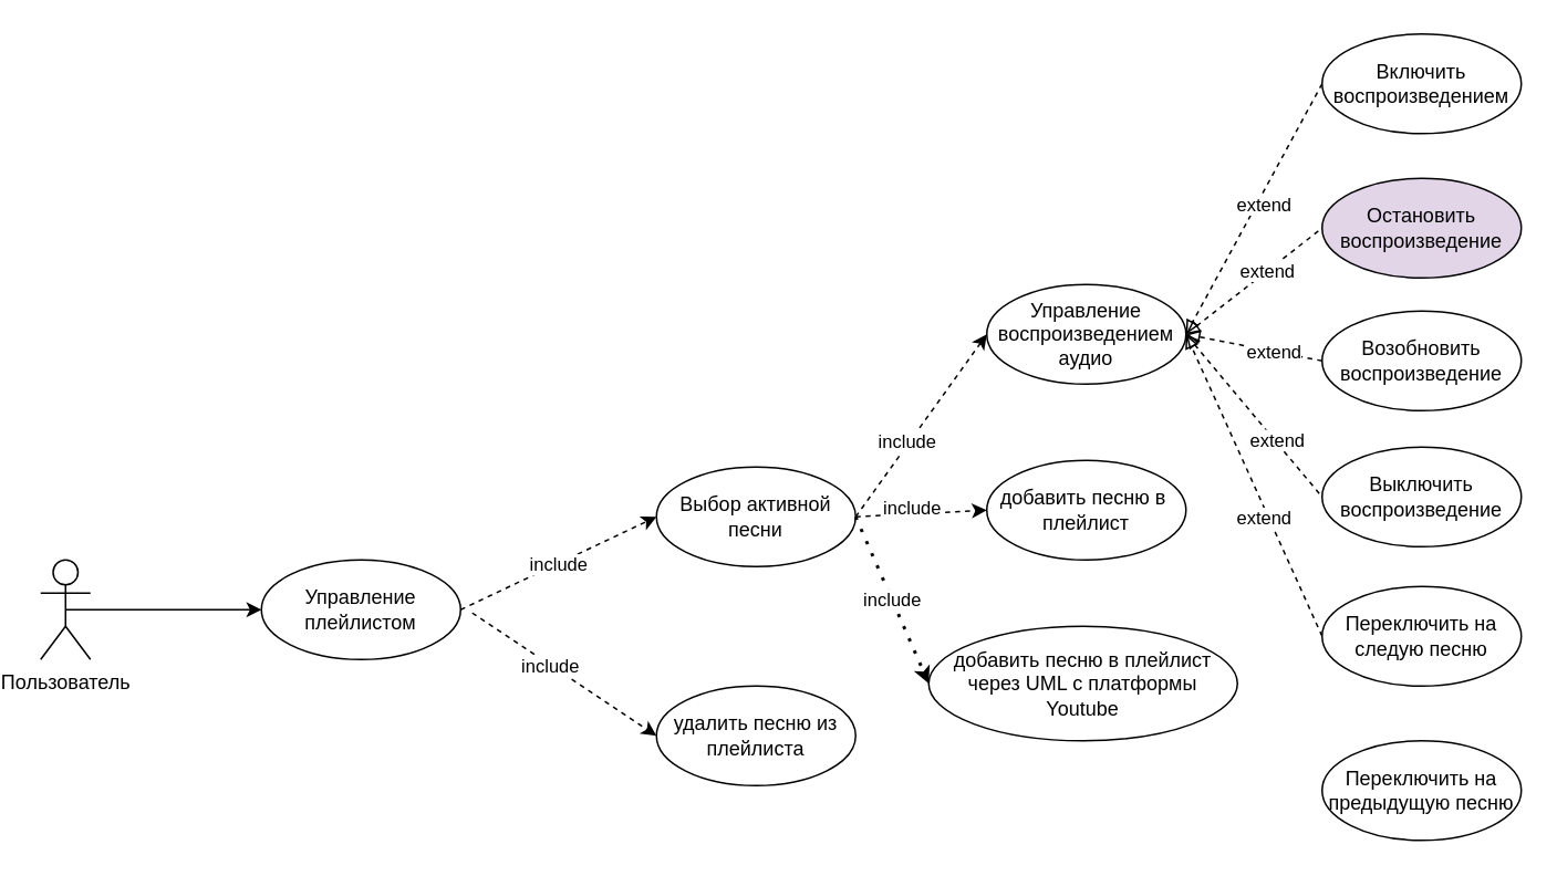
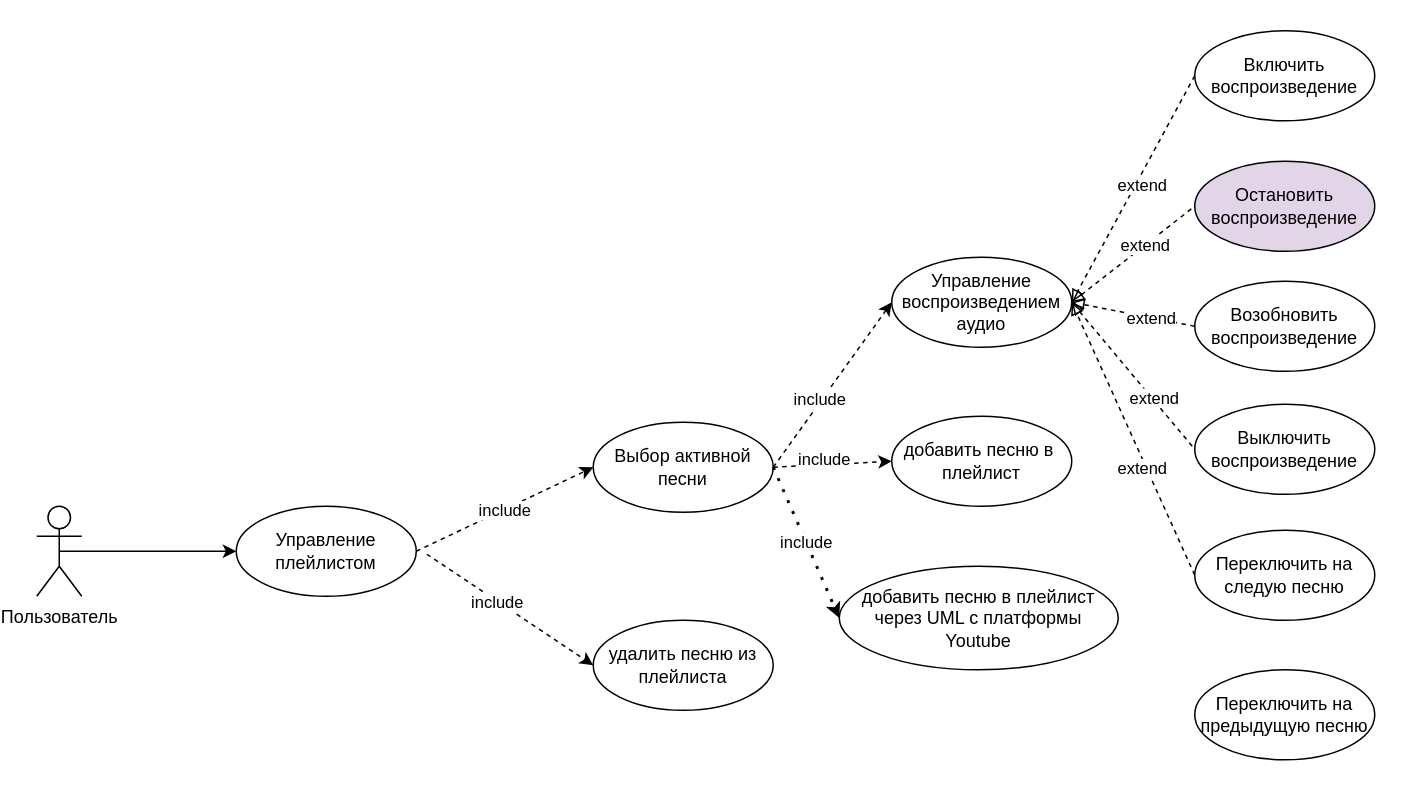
  <mxCell id="0" />
  <mxCell id="1" parent="0" />
  <mxCell id="2" style="rounded=0;orthogonalLoop=1;jettySize=auto;html=1;exitX=0.5;exitY=0.5;exitDx=0;exitDy=0;exitPerimeter=0;entryX=0;entryY=0.5;entryDx=0;entryDy=0;endArrow=classic;endFill=1;" edge="1" parent="1" source="3" target="4"><mxGeometry relative="1" as="geometry" /></mxCell>
  <mxCell id="3" value="Пользователь" style="shape=umlActor;verticalLabelPosition=bottom;verticalAlign=top;html=1;outlineConnect=0;" vertex="1" parent="1"><mxGeometry x="20" y="337" width="30" height="60" as="geometry" /></mxCell>
  <mxCell id="4" value="Управление плейлистом" style="ellipse;whiteSpace=wrap;html=1;" vertex="1" parent="1"><mxGeometry x="153" y="337" width="120" height="60" as="geometry" /></mxCell>
  <mxCell id="5" style="rounded=0;orthogonalLoop=1;jettySize=auto;html=1;exitX=0;exitY=0.5;exitDx=0;exitDy=0;dashed=1;endArrow=block;endFill=0;entryX=1;entryY=0.5;entryDx=0;entryDy=0;" edge="1" parent="1" source="12" target="11"><mxGeometry relative="1" as="geometry"><mxPoint x="940" y="227" as="targetPoint" /></mxGeometry></mxCell>
  <mxCell id="6" value="extend" style="edgeLabel;html=1;align=center;verticalAlign=middle;resizable=0;points=[];" vertex="1" connectable="0" parent="5"><mxGeometry x="-0.059" y="4" relative="1" as="geometry"><mxPoint y="-1" as="offset" /></mxGeometry></mxCell>
  <mxCell id="7" style="rounded=0;orthogonalLoop=1;jettySize=auto;html=1;exitX=1;exitY=0.5;exitDx=0;exitDy=0;entryX=0;entryY=0.5;entryDx=0;entryDy=0;dashed=1;endArrow=none;endFill=0;startArrow=block;startFill=0;" edge="1" parent="1" source="11" target="14"><mxGeometry relative="1" as="geometry" /></mxCell>
  <mxCell id="8" value="extend" style="edgeLabel;html=1;align=center;verticalAlign=middle;resizable=0;points=[];" vertex="1" connectable="0" parent="7"><mxGeometry x="0.188" y="1" relative="1" as="geometry"><mxPoint as="offset" /></mxGeometry></mxCell>
  <mxCell id="9" style="rounded=0;orthogonalLoop=1;jettySize=auto;html=1;exitX=1;exitY=0.5;exitDx=0;exitDy=0;entryX=0;entryY=0.5;entryDx=0;entryDy=0;dashed=1;startArrow=block;startFill=0;endArrow=none;endFill=0;" edge="1" parent="1" source="11" target="13"><mxGeometry relative="1" as="geometry" /></mxCell>
  <mxCell id="10" value="extend" style="edgeLabel;html=1;align=center;verticalAlign=middle;resizable=0;points=[];" vertex="1" connectable="0" parent="9"><mxGeometry x="0.302" relative="1" as="geometry"><mxPoint x="1" as="offset" /></mxGeometry></mxCell>
  <mxCell id="11" value="Управление воспроизведением аудио" style="ellipse;whiteSpace=wrap;html=1;" vertex="1" parent="1"><mxGeometry x="590" y="171" width="120" height="60" as="geometry" /></mxCell>
- <mxCell id="12" value="Включить воспроизведением" style="ellipse;whiteSpace=wrap;html=1;" vertex="1" parent="1"><mxGeometry x="792" y="20" width="120" height="60" as="geometry" /></mxCell>
+ <mxCell id="12" value="Включить воспроизведение" style="ellipse;whiteSpace=wrap;html=1;" vertex="1" parent="1"><mxGeometry x="792" y="20" width="120" height="60" as="geometry" /></mxCell>
  <mxCell id="13" value="Выключить воспроизведение" style="ellipse;whiteSpace=wrap;html=1;" vertex="1" parent="1"><mxGeometry x="792" y="269" width="120" height="60" as="geometry" /></mxCell>
  <mxCell id="14" value="Остановить воспроизведение" style="ellipse;whiteSpace=wrap;html=1;fillColor=#e1d5e7;" vertex="1" parent="1"><mxGeometry x="792" y="107" width="120" height="60" as="geometry" /></mxCell>
  <mxCell id="15" value="Переключить на предыдущую песню" style="ellipse;whiteSpace=wrap;html=1;" vertex="1" parent="1"><mxGeometry x="792" y="446" width="120" height="60" as="geometry" /></mxCell>
  <mxCell id="16" style="rounded=0;orthogonalLoop=1;jettySize=auto;html=1;exitX=1;exitY=0.5;exitDx=0;exitDy=0;entryX=0;entryY=0.5;entryDx=0;entryDy=0;dashed=1;" edge="1" parent="1" source="4" target="24"><mxGeometry relative="1" as="geometry"><mxPoint x="472" y="367" as="sourcePoint" /></mxGeometry></mxCell>
  <mxCell id="17" value="include" style="edgeLabel;html=1;align=center;verticalAlign=middle;resizable=0;points=[];" vertex="1" connectable="0" parent="16"><mxGeometry relative="1" as="geometry"><mxPoint as="offset" /></mxGeometry></mxCell>
  <mxCell id="18" style="rounded=0;orthogonalLoop=1;jettySize=auto;html=1;entryX=0;entryY=0.5;entryDx=0;entryDy=0;dashed=1;startArrow=none;startFill=0;endArrow=classic;endFill=1;" edge="1" parent="1" target="26"><mxGeometry relative="1" as="geometry"><mxPoint x="280" y="369" as="sourcePoint" /></mxGeometry></mxCell>
  <mxCell id="19" value="include" style="edgeLabel;html=1;align=center;verticalAlign=middle;resizable=0;points=[];" vertex="1" connectable="0" parent="18"><mxGeometry x="-0.153" relative="1" as="geometry"><mxPoint as="offset" /></mxGeometry></mxCell>
  <mxCell id="20" style="rounded=0;orthogonalLoop=1;jettySize=auto;html=1;exitX=1;exitY=0.5;exitDx=0;exitDy=0;entryX=0;entryY=0.5;entryDx=0;entryDy=0;dashed=1;" edge="1" parent="1" source="24" target="11"><mxGeometry relative="1" as="geometry" /></mxCell>
  <mxCell id="21" value="include" style="edgeLabel;html=1;align=center;verticalAlign=middle;resizable=0;points=[];" vertex="1" connectable="0" parent="20"><mxGeometry x="-0.188" y="2" relative="1" as="geometry"><mxPoint as="offset" /></mxGeometry></mxCell>
  <mxCell id="22" style="rounded=0;orthogonalLoop=1;jettySize=auto;html=1;exitX=1;exitY=0.5;exitDx=0;exitDy=0;entryX=0;entryY=0.5;entryDx=0;entryDy=0;dashed=1;endArrow=classic;endFill=1;startArrow=none;startFill=0;" edge="1" parent="1" source="24" target="25"><mxGeometry relative="1" as="geometry" /></mxCell>
  <mxCell id="23" value="include" style="edgeLabel;html=1;align=center;verticalAlign=middle;resizable=0;points=[];" vertex="1" connectable="0" parent="22"><mxGeometry x="-0.138" y="4" relative="1" as="geometry"><mxPoint as="offset" /></mxGeometry></mxCell>
  <mxCell id="24" value="Выбор активной песни" style="ellipse;whiteSpace=wrap;html=1;" vertex="1" parent="1"><mxGeometry x="391" y="281" width="120" height="60" as="geometry" /></mxCell>
  <mxCell id="25" value="добавить песню в&amp;nbsp; плейлист" style="ellipse;whiteSpace=wrap;html=1;" vertex="1" parent="1"><mxGeometry x="590" y="277" width="120" height="60" as="geometry" /></mxCell>
  <mxCell id="26" value="удалить песню из плейлиста" style="ellipse;whiteSpace=wrap;html=1;" vertex="1" parent="1"><mxGeometry x="391" y="413" width="120" height="60" as="geometry" /></mxCell>
  <mxCell id="27" style="rounded=0;orthogonalLoop=1;jettySize=auto;html=1;exitX=0;exitY=0.5;exitDx=0;exitDy=0;entryX=1;entryY=0.5;entryDx=0;entryDy=0;dashed=1;endArrow=block;endFill=0;" edge="1" parent="1" source="29" target="11"><mxGeometry relative="1" as="geometry" /></mxCell>
  <mxCell id="28" value="extend" style="edgeLabel;html=1;align=center;verticalAlign=middle;resizable=0;points=[];" vertex="1" connectable="0" parent="27"><mxGeometry x="-0.284" relative="1" as="geometry"><mxPoint as="offset" /></mxGeometry></mxCell>
  <mxCell id="29" value="Возобновить воспроизведение" style="ellipse;whiteSpace=wrap;html=1;" vertex="1" parent="1"><mxGeometry x="792" y="187" width="120" height="60" as="geometry" /></mxCell>
  <mxCell id="30" style="rounded=0;orthogonalLoop=1;jettySize=auto;html=1;exitX=0;exitY=0.5;exitDx=0;exitDy=0;entryX=1;entryY=0.5;entryDx=0;entryDy=0;dashed=1;endArrow=block;endFill=0;" edge="1" parent="1" source="32" target="11"><mxGeometry relative="1" as="geometry" /></mxCell>
  <mxCell id="31" value="extend" style="edgeLabel;html=1;align=center;verticalAlign=middle;resizable=0;points=[];" vertex="1" connectable="0" parent="30"><mxGeometry x="-0.202" y="3" relative="1" as="geometry"><mxPoint as="offset" /></mxGeometry></mxCell>
  <mxCell id="32" value="Переключить на следую песню" style="ellipse;whiteSpace=wrap;html=1;" vertex="1" parent="1"><mxGeometry x="792" y="353" width="120" height="60" as="geometry" /></mxCell>
  <mxCell id="33" value="include" style="endArrow=classic;dashed=1;html=1;dashPattern=1 3;strokeWidth=2;rounded=0;exitX=1;exitY=0.5;exitDx=0;exitDy=0;endFill=1;endSize=4;entryX=0;entryY=0.5;entryDx=0;entryDy=0;" edge="1" parent="1" source="24" target="34"><mxGeometry width="50" height="50" relative="1" as="geometry"><mxPoint x="789" y="475" as="sourcePoint" /><mxPoint x="732" y="382" as="targetPoint" /></mxGeometry></mxCell>
  <mxCell id="34" value="добавить песню в плейлист через UML с платформы Youtube" style="ellipse;whiteSpace=wrap;html=1;" vertex="1" parent="1"><mxGeometry x="555" y="377" width="186" height="69" as="geometry" /></mxCell>
